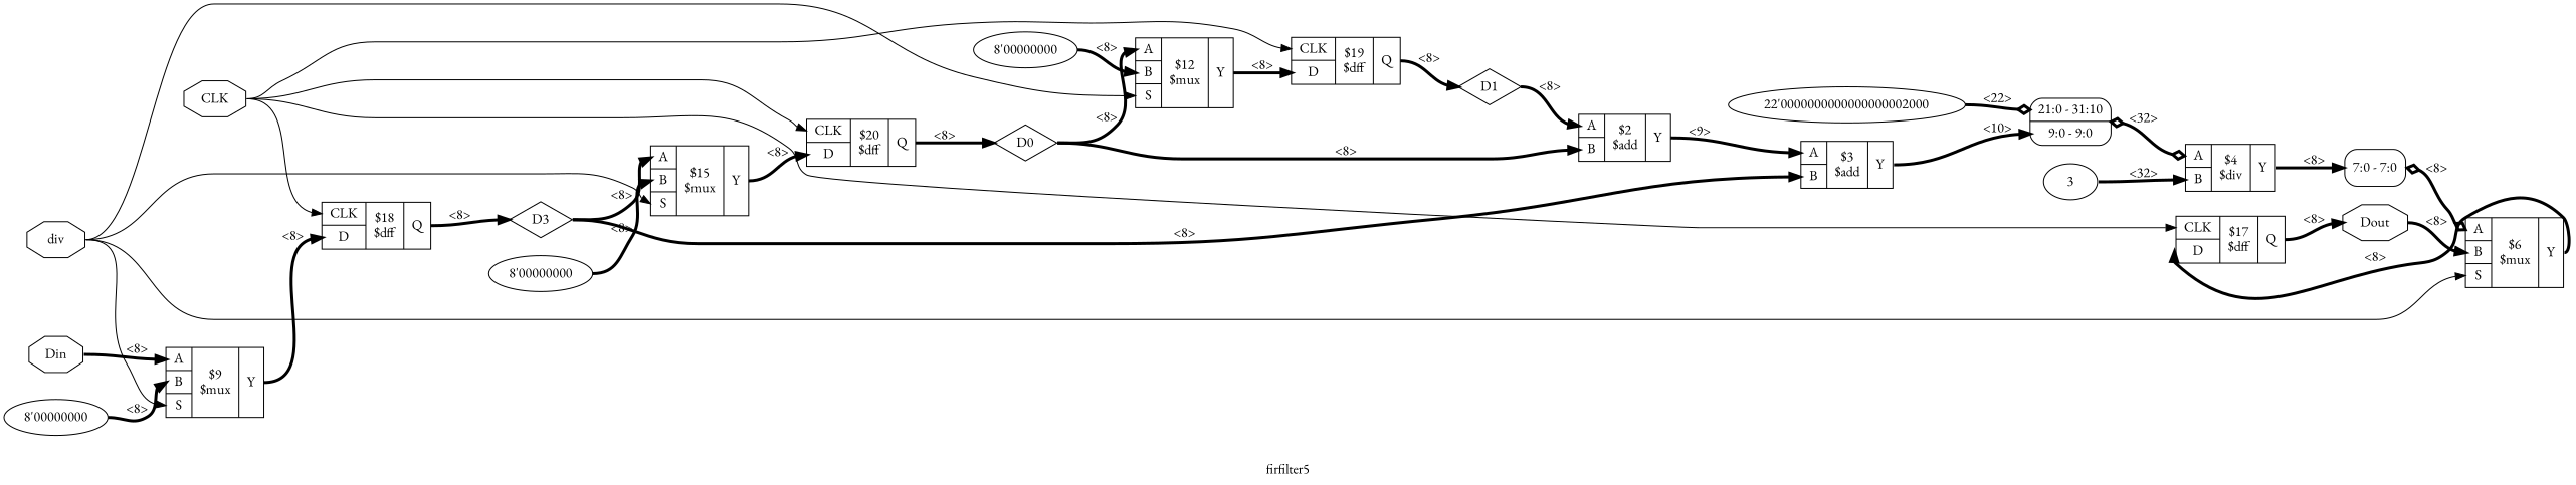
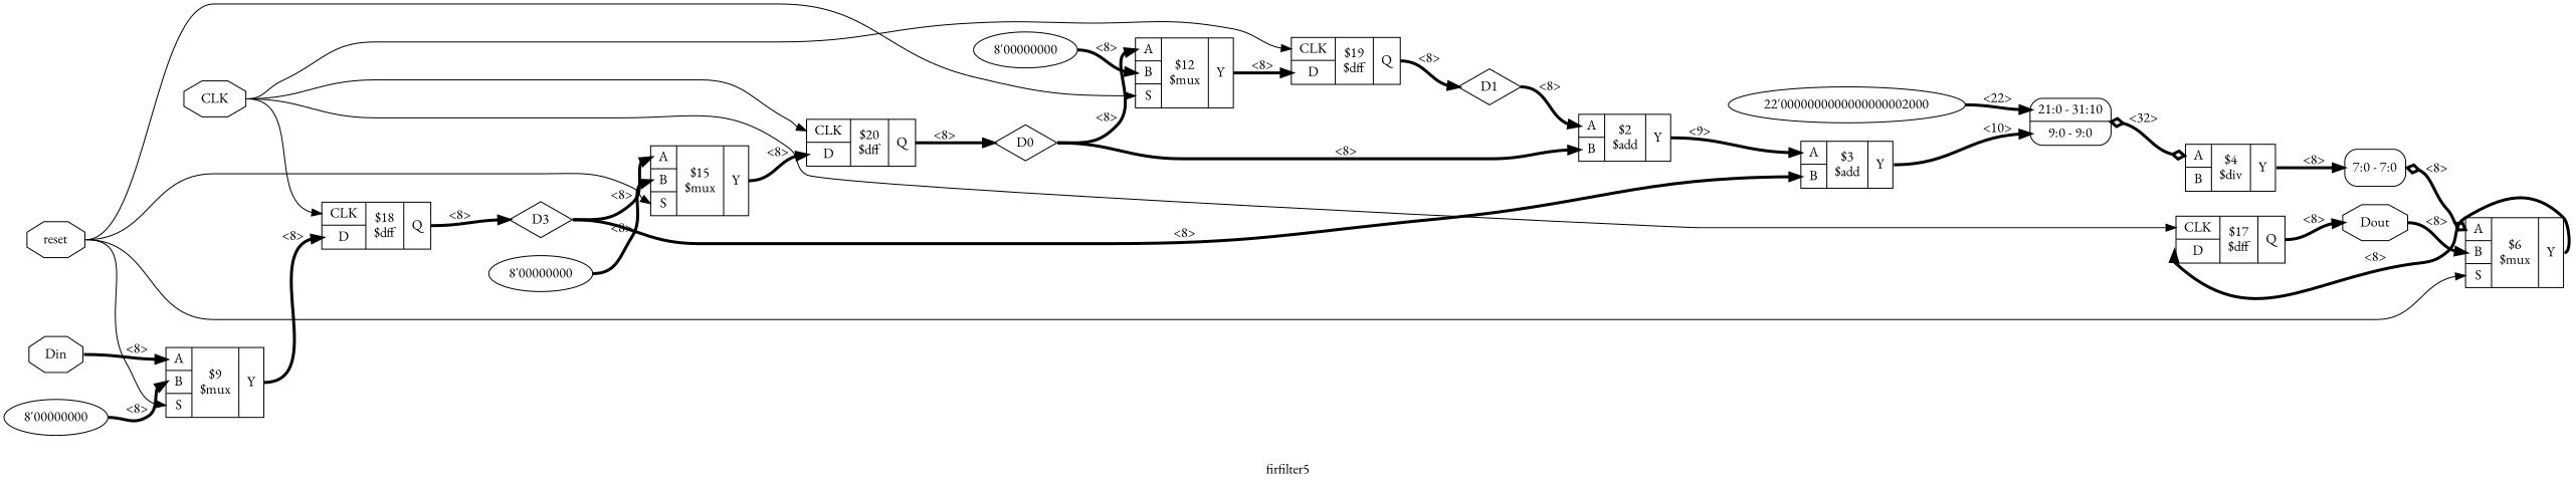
  digraph {
    fontname="EB Garamond"
    label=firfilter5
    rankdir=LR
    remincross=true
    node [fontname="EB Garamond" shape=record]
    edge [color=black fontname="EB Garamond" headport="p17:w" tailport=e style="setlinewidth(3)"]
    n1 [color=black fontcolor=black label=CLK shape=octagon]
    n2 [label="{{<p2> CLK|<p27> D}|$17\n$dff|{<p28> Q}}"]
    n3 [label="{{<p2> CLK|<p27> D}|$18\n$dff|{<p28> Q}}"]
    n4 [label="{{<p2> CLK|<p27> D}|$19\n$dff|{<p28> Q}}"]
    n5 [label="{{<p2> CLK|<p27> D}|$20\n$dff|{<p28> Q}}"]
    n6 [color=black fontcolor=black label=Dout shape=octagon]
    n7 [color=black fontcolor=black label=D3 shape=diamond]
    n8 [color=black fontcolor=black label=D1 shape=diamond]
    n9 [color=black fontcolor=black label=D0 shape=diamond]
-   n10 [color=black fontcolor=black label=div shape=octagon]
+   n10 [color=black fontcolor=black label=reset shape=octagon]
    n11 [label="{{<p16> A|<p17> B|<p22> S}|$6\n$mux|{<p18> Y}}"]
    n12 [label="{{<p16> A|<p17> B|<p22> S}|$9\n$mux|{<p18> Y}}"]
    n13 [label="{{<p16> A|<p17> B|<p22> S}|$12\n$mux|{<p18> Y}}"]
    n14 [label="{{<p16> A|<p17> B|<p22> S}|$15\n$mux|{<p18> Y}}"]
    n15 [color=black fontcolor=black label=Din shape=octagon]
    n16 [label="{{<p16> A|<p17> B}|$3\n$add|{<p18> Y}}"]
    n17 [label="<s1> 21:0 - 31:10 |<s0> 9:0 - 9:0 " style=rounded]
    n18 [label="{{<p16> A|<p17> B}|$2\n$add|{<p18> Y}}"]
    n19 [label="{{<p16> A|<p17> B}|$4\n$div|{<p18> Y}}"]
    n20 [label="22'0000000000000000002000" shape=""]
-   n21 [label=3 shape=""]
    n22 [label="<s0> 7:0 - 7:0 " style=rounded]
    n23 [label="8'00000000" shape=""]
    n24 [label="8'00000000" shape=""]
    n25 [label="8'00000000" shape=""]
    n1 -> n2 [headport="p2:w" style=""]
    n1 -> n3 [headport="p2:w" style=""]
    n1 -> n4 [headport="p2:w" style=""]
    n1 -> n5 [headport="p2:w" style=""]
    n2 -> n6 [headport=w label="<8>" tailport="p28:e"]
    n3 -> n7 [headport=w label="<8>" tailport="p28:e"]
    n4 -> n8 [headport=w label="<8>" tailport="p28:e"]
    n5 -> n9 [headport=w label="<8>" tailport="p28:e"]
    n6 -> n11 [label="<8>"]
    n7 -> n14 [headport="p16:w" label="<8>"]
    n7 -> n16 [label="<8>"]
    n8 -> n18 [headport="p16:w" label="<8>"]
    n9 -> n13 [headport="p16:w" label="<8>"]
    n9 -> n18 [label="<8>"]
    n10 -> n11 [headport="p22:w" style=""]
    n10 -> n12 [headport="p22:w" style=""]
    n10 -> n13 [headport="p22:w" style=""]
    n10 -> n14 [headport="p22:w" style=""]
    n11 -> n2 [headport="p27:w" label="<8>" tailport="p18:e"]
    n12 -> n3 [headport="p27:w" label="<8>" tailport="p18:e"]
    n13 -> n4 [headport="p27:w" label="<8>" tailport="p18:e"]
    n14 -> n5 [headport="p27:w" label="<8>" tailport="p18:e"]
    n15 -> n12 [headport="p16:w" label="<8>"]
    n16 -> n17 [headport="s0:w" label="<10>" tailport="p18:e"]
    n17 -> n19 [arrowhead=odiamond arrowtail=odiamond dir=both headport="p16:w" label="<32>"]
    n18 -> n16 [headport="p16:w" label="<9>" tailport="p18:e"]
    n19 -> n22 [headport="s0:w" label="<8>" tailport="p18:e"]
-   n20 -> n17 [headport="s1:w" label="<22>" arrowhead=odiamond]
-   n21 -> n19 [label="<32>"]
+   n20 -> n17 [headport="s1:w" label="<22>"]
    n22 -> n11 [arrowhead=odiamond arrowtail=odiamond dir=both headport="p16:w" label="<8>"]
    n23 -> n12 [label="<8>"]
    n24 -> n13 [label="<8>"]
    n25 -> n14 [label="<8>"]
  }
